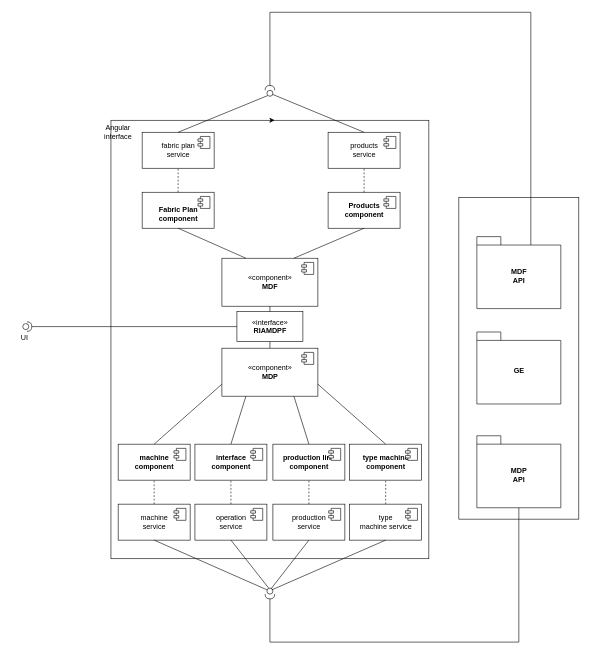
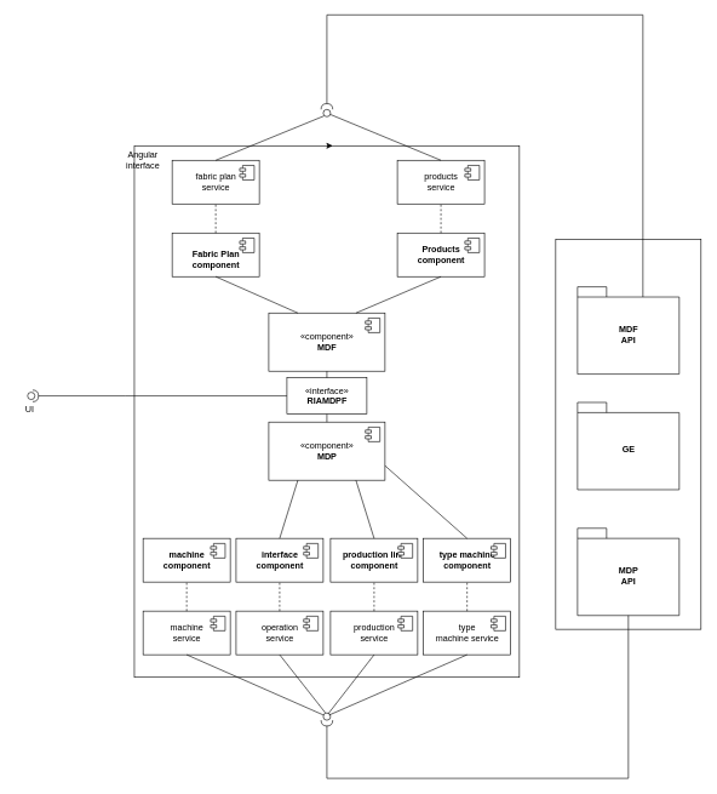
  <mxCell id="0" />
  <mxCell id="1" parent="0" />
  <mxCell id="2" value="" style="rounded=0;whiteSpace=wrap;html=1;" parent="1" vertex="1"><mxGeometry x="764" y="329" width="200" height="536" as="geometry" /></mxCell>
  <mxCell id="3" value="" style="html=1;" parent="1" vertex="1"><mxGeometry x="184" y="200" width="530" height="731" as="geometry" /></mxCell>
  <mxCell id="4" value="«interface»&lt;br&gt;&lt;b&gt;RIAMDPF&lt;/b&gt;" style="html=1;" parent="1" vertex="1"><mxGeometry x="394" y="519" width="110" height="50" as="geometry" /></mxCell>
  <mxCell id="5" value="«component»&lt;br&gt;&lt;b&gt;MDF&lt;/b&gt;" style="html=1;" parent="1" vertex="1"><mxGeometry x="369" y="430" width="160" height="80" as="geometry" /></mxCell>
  <mxCell id="6" value="" style="shape=component;jettyWidth=8;jettyHeight=4;" parent="5" vertex="1"><mxGeometry x="1" width="20" height="20" relative="1" as="geometry"><mxPoint x="-27" y="7" as="offset" /></mxGeometry></mxCell>
  <mxCell id="7" value="«component»&lt;br&gt;&lt;b&gt;MDP&lt;/b&gt;" style="html=1;" parent="1" vertex="1"><mxGeometry x="369" y="580" width="160" height="80" as="geometry" /></mxCell>
  <mxCell id="8" value="" style="shape=component;jettyWidth=8;jettyHeight=4;" parent="7" vertex="1"><mxGeometry x="1" width="20" height="20" relative="1" as="geometry"><mxPoint x="-27" y="7" as="offset" /></mxGeometry></mxCell>
  <mxCell id="9" value="&lt;b&gt;&lt;br&gt;Fabric Plan&lt;br&gt;component&lt;br&gt;&lt;/b&gt;" style="html=1;" parent="1" vertex="1"><mxGeometry x="236" y="320" width="120" height="60" as="geometry" /></mxCell>
  <mxCell id="10" value="" style="shape=component;jettyWidth=8;jettyHeight=4;" parent="9" vertex="1"><mxGeometry x="1" width="20" height="20" relative="1" as="geometry"><mxPoint x="-27" y="7" as="offset" /></mxGeometry></mxCell>
  <mxCell id="11" value="&lt;b&gt;Products&lt;br&gt;component&lt;br&gt;&lt;/b&gt;" style="html=1;" parent="1" vertex="1"><mxGeometry x="546" y="320" width="120" height="60" as="geometry" /></mxCell>
  <mxCell id="12" value="" style="shape=component;jettyWidth=8;jettyHeight=4;" parent="11" vertex="1"><mxGeometry x="1" width="20" height="20" relative="1" as="geometry"><mxPoint x="-27" y="7" as="offset" /></mxGeometry></mxCell>
  <mxCell id="13" value="&lt;b&gt;machine&lt;br&gt;component&lt;br&gt;&lt;/b&gt;" style="html=1;" parent="1" vertex="1"><mxGeometry x="196" y="740" width="120" height="60" as="geometry" /></mxCell>
  <mxCell id="14" value="" style="shape=component;jettyWidth=8;jettyHeight=4;" parent="13" vertex="1"><mxGeometry x="1" width="20" height="20" relative="1" as="geometry"><mxPoint x="-27" y="7" as="offset" /></mxGeometry></mxCell>
  <mxCell id="15" value="&lt;b&gt;interface&lt;br&gt;component&lt;br&gt;&lt;/b&gt;" style="html=1;" parent="1" vertex="1"><mxGeometry x="324" y="740" width="120" height="60" as="geometry" /></mxCell>
  <mxCell id="16" value="" style="shape=component;jettyWidth=8;jettyHeight=4;" parent="15" vertex="1"><mxGeometry x="1" width="20" height="20" relative="1" as="geometry"><mxPoint x="-27" y="7" as="offset" /></mxGeometry></mxCell>
  <mxCell id="17" value="&lt;b&gt;production line&lt;br&gt;component&lt;br&gt;&lt;/b&gt;" style="html=1;" parent="1" vertex="1"><mxGeometry x="454" y="740" width="120" height="60" as="geometry" /></mxCell>
  <mxCell id="18" value="" style="shape=component;jettyWidth=8;jettyHeight=4;" parent="17" vertex="1"><mxGeometry x="1" width="20" height="20" relative="1" as="geometry"><mxPoint x="-27" y="7" as="offset" /></mxGeometry></mxCell>
  <mxCell id="19" value="&lt;b&gt;type machine&lt;br&gt;component&lt;br&gt;&lt;/b&gt;" style="html=1;" parent="1" vertex="1"><mxGeometry x="582" y="740" width="120" height="60" as="geometry" /></mxCell>
  <mxCell id="20" value="" style="shape=component;jettyWidth=8;jettyHeight=4;" parent="19" vertex="1"><mxGeometry x="1" width="20" height="20" relative="1" as="geometry"><mxPoint x="-27" y="7" as="offset" /></mxGeometry></mxCell>
  <mxCell id="21" value="machine&lt;br&gt;service" style="html=1;" parent="1" vertex="1"><mxGeometry x="196" y="840" width="120" height="60" as="geometry" /></mxCell>
  <mxCell id="22" value="" style="shape=component;jettyWidth=8;jettyHeight=4;" parent="21" vertex="1"><mxGeometry x="1" width="20" height="20" relative="1" as="geometry"><mxPoint x="-27" y="7" as="offset" /></mxGeometry></mxCell>
  <mxCell id="23" value="operation&lt;br&gt;service" style="html=1;" parent="1" vertex="1"><mxGeometry x="324" y="840" width="120" height="60" as="geometry" /></mxCell>
  <mxCell id="24" value="" style="shape=component;jettyWidth=8;jettyHeight=4;" parent="23" vertex="1"><mxGeometry x="1" width="20" height="20" relative="1" as="geometry"><mxPoint x="-27" y="7" as="offset" /></mxGeometry></mxCell>
  <mxCell id="25" value="production&lt;br&gt;service" style="html=1;" parent="1" vertex="1"><mxGeometry x="454" y="840" width="120" height="60" as="geometry" /></mxCell>
  <mxCell id="26" value="" style="shape=component;jettyWidth=8;jettyHeight=4;" parent="25" vertex="1"><mxGeometry x="1" width="20" height="20" relative="1" as="geometry"><mxPoint x="-27" y="7" as="offset" /></mxGeometry></mxCell>
  <mxCell id="27" value="type&lt;br&gt;machine service" style="html=1;" parent="1" vertex="1"><mxGeometry x="582" y="840" width="120" height="60" as="geometry" /></mxCell>
  <mxCell id="28" value="" style="shape=component;jettyWidth=8;jettyHeight=4;" parent="27" vertex="1"><mxGeometry x="1" width="20" height="20" relative="1" as="geometry"><mxPoint x="-27" y="7" as="offset" /></mxGeometry></mxCell>
  <mxCell id="29" value="" style="endArrow=none;dashed=1;html=1;entryX=0.5;entryY=1;entryDx=0;entryDy=0;exitX=0.5;exitY=0;exitDx=0;exitDy=0;" parent="1" source="21" target="13" edge="1"><mxGeometry width="50" height="50" relative="1" as="geometry"><mxPoint x="166" y="670" as="sourcePoint" /><mxPoint x="216" y="620" as="targetPoint" /></mxGeometry></mxCell>
  <mxCell id="30" value="" style="endArrow=none;dashed=1;html=1;entryX=0.5;entryY=1;entryDx=0;entryDy=0;exitX=0.5;exitY=0;exitDx=0;exitDy=0;" parent="1" source="23" target="15" edge="1"><mxGeometry width="50" height="50" relative="1" as="geometry"><mxPoint x="246" y="850" as="sourcePoint" /><mxPoint x="246" y="810" as="targetPoint" /></mxGeometry></mxCell>
  <mxCell id="31" value="" style="endArrow=none;dashed=1;html=1;entryX=0.5;entryY=1;entryDx=0;entryDy=0;exitX=0.5;exitY=0;exitDx=0;exitDy=0;" parent="1" source="25" target="17" edge="1"><mxGeometry width="50" height="50" relative="1" as="geometry"><mxPoint x="256" y="860" as="sourcePoint" /><mxPoint x="256" y="820" as="targetPoint" /></mxGeometry></mxCell>
  <mxCell id="32" value="" style="endArrow=none;dashed=1;html=1;entryX=0.5;entryY=1;entryDx=0;entryDy=0;exitX=0.5;exitY=0;exitDx=0;exitDy=0;" parent="1" source="27" target="19" edge="1"><mxGeometry width="50" height="50" relative="1" as="geometry"><mxPoint x="266" y="870" as="sourcePoint" /><mxPoint x="266" y="830" as="targetPoint" /></mxGeometry></mxCell>
  <mxCell id="33" value="MDP&lt;br&gt;API" style="shape=folder;fontStyle=1;spacingTop=10;tabWidth=40;tabHeight=14;tabPosition=left;html=1;" parent="1" vertex="1"><mxGeometry x="794" y="726" width="140" height="120" as="geometry" /></mxCell>
  <mxCell id="34" value="" style="rounded=0;orthogonalLoop=1;jettySize=auto;html=1;endArrow=none;endFill=0;exitX=0.5;exitY=1;exitDx=0;exitDy=0;" parent="1" source="21" target="35" edge="1"><mxGeometry relative="1" as="geometry"><mxPoint x="294" y="985" as="sourcePoint" /></mxGeometry></mxCell>
  <mxCell id="35" value="" style="ellipse;whiteSpace=wrap;html=1;fontFamily=Helvetica;fontSize=12;fontColor=#000000;align=center;strokeColor=#000000;fillColor=#ffffff;points=[];aspect=fixed;resizable=0;" parent="1" vertex="1"><mxGeometry x="444" y="980" width="10" height="10" as="geometry" /></mxCell>
  <mxCell id="36" value="" style="rounded=0;orthogonalLoop=1;jettySize=auto;html=1;endArrow=halfCircle;endFill=0;endSize=6;strokeWidth=1;exitX=0.5;exitY=1;exitDx=0;exitDy=0;exitPerimeter=0;" parent="1" source="33" target="35" edge="1"><mxGeometry relative="1" as="geometry"><mxPoint x="590" y="1024" as="sourcePoint" /><mxPoint x="590" y="990" as="targetPoint" /><Array as="points"><mxPoint x="864" y="1070" /><mxPoint x="449" y="1070" /></Array></mxGeometry></mxCell>
  <mxCell id="37" value="" style="endArrow=none;html=1;exitX=0.5;exitY=1;exitDx=0;exitDy=0;entryX=0.3;entryY=0;entryDx=0;entryDy=0;entryPerimeter=0;" parent="1" source="23" target="35" edge="1"><mxGeometry width="50" height="50" relative="1" as="geometry"><mxPoint x="644" y="1010" as="sourcePoint" /><mxPoint x="694" y="960" as="targetPoint" /></mxGeometry></mxCell>
  <mxCell id="38" value="" style="endArrow=none;html=1;entryX=0.5;entryY=1;entryDx=0;entryDy=0;exitX=0.7;exitY=0.1;exitDx=0;exitDy=0;exitPerimeter=0;" parent="1" source="35" target="25" edge="1"><mxGeometry width="50" height="50" relative="1" as="geometry"><mxPoint x="644" y="1000" as="sourcePoint" /><mxPoint x="694" y="950" as="targetPoint" /></mxGeometry></mxCell>
  <mxCell id="39" value="" style="endArrow=none;html=1;entryX=0.5;entryY=1;entryDx=0;entryDy=0;exitX=0.8;exitY=0.3;exitDx=0;exitDy=0;exitPerimeter=0;" parent="1" source="35" target="27" edge="1"><mxGeometry width="50" height="50" relative="1" as="geometry"><mxPoint x="674" y="1000" as="sourcePoint" /><mxPoint x="724" y="950" as="targetPoint" /></mxGeometry></mxCell>
  <mxCell id="40" value="fabric plan&lt;br&gt;service" style="html=1;" parent="1" vertex="1"><mxGeometry x="236" y="220" width="120" height="60" as="geometry" /></mxCell>
  <mxCell id="41" value="" style="shape=component;jettyWidth=8;jettyHeight=4;" parent="40" vertex="1"><mxGeometry x="1" width="20" height="20" relative="1" as="geometry"><mxPoint x="-27" y="7" as="offset" /></mxGeometry></mxCell>
  <mxCell id="42" value="products&lt;br&gt;service" style="html=1;" parent="1" vertex="1"><mxGeometry x="546" y="220" width="120" height="60" as="geometry" /></mxCell>
  <mxCell id="43" value="" style="shape=component;jettyWidth=8;jettyHeight=4;" parent="42" vertex="1"><mxGeometry x="1" width="20" height="20" relative="1" as="geometry"><mxPoint x="-27" y="7" as="offset" /></mxGeometry></mxCell>
  <mxCell id="44" style="edgeStyle=orthogonalEdgeStyle;rounded=0;orthogonalLoop=1;jettySize=auto;html=1;exitX=0.5;exitY=0;exitDx=0;exitDy=0;entryX=0.515;entryY=0;entryDx=0;entryDy=0;entryPerimeter=0;" parent="1" source="3" target="3" edge="1"><mxGeometry relative="1" as="geometry" /></mxCell>
  <mxCell id="45" value="" style="endArrow=none;dashed=1;html=1;entryX=0.5;entryY=1;entryDx=0;entryDy=0;exitX=0.5;exitY=0;exitDx=0;exitDy=0;" parent="1" source="9" target="40" edge="1"><mxGeometry width="50" height="50" relative="1" as="geometry"><mxPoint x="186" y="360" as="sourcePoint" /><mxPoint x="236" y="310" as="targetPoint" /></mxGeometry></mxCell>
  <mxCell id="46" value="" style="endArrow=none;dashed=1;html=1;entryX=0.5;entryY=1;entryDx=0;entryDy=0;exitX=0.5;exitY=0;exitDx=0;exitDy=0;" parent="1" source="11" target="42" edge="1"><mxGeometry width="50" height="50" relative="1" as="geometry"><mxPoint x="436" y="370" as="sourcePoint" /><mxPoint x="486" y="320" as="targetPoint" /></mxGeometry></mxCell>
  <mxCell id="47" value="MDF&lt;br&gt;API" style="shape=folder;fontStyle=1;spacingTop=10;tabWidth=40;tabHeight=14;tabPosition=left;html=1;" parent="1" vertex="1"><mxGeometry x="794" y="394" width="140" height="120" as="geometry" /></mxCell>
  <mxCell id="48" value="" style="rounded=0;orthogonalLoop=1;jettySize=auto;html=1;endArrow=halfCircle;endFill=0;endSize=6;strokeWidth=1;exitX=0;exitY=0;exitDx=90;exitDy=14;exitPerimeter=0;" parent="1" source="47" target="49" edge="1"><mxGeometry relative="1" as="geometry"><mxPoint x="552" y="145" as="sourcePoint" /><mxPoint x="567" y="145" as="targetPoint" /><Array as="points"><mxPoint x="884" y="20" /><mxPoint x="449" y="20" /></Array></mxGeometry></mxCell>
  <mxCell id="49" value="" style="ellipse;whiteSpace=wrap;html=1;fontFamily=Helvetica;fontSize=12;fontColor=#000000;align=center;strokeColor=#000000;fillColor=#ffffff;points=[];aspect=fixed;resizable=0;" parent="1" vertex="1"><mxGeometry x="444" y="150" width="10" height="10" as="geometry" /></mxCell>
  <mxCell id="50" value="" style="endArrow=none;html=1;exitX=0.5;exitY=0;exitDx=0;exitDy=0;entryX=0.1;entryY=0.9;entryDx=0;entryDy=0;entryPerimeter=0;" parent="1" source="40" target="49" edge="1"><mxGeometry width="50" height="50" relative="1" as="geometry"><mxPoint x="256" y="220" as="sourcePoint" /><mxPoint x="306" y="170" as="targetPoint" /></mxGeometry></mxCell>
  <mxCell id="51" value="" style="endArrow=none;html=1;exitX=0.5;exitY=0;exitDx=0;exitDy=0;" parent="1" source="42" target="49" edge="1"><mxGeometry width="50" height="50" relative="1" as="geometry"><mxPoint x="556" y="210" as="sourcePoint" /><mxPoint x="606" y="160" as="targetPoint" /></mxGeometry></mxCell>
  <mxCell id="52" value="Angular&lt;br&gt;interface" style="text;html=1;strokeColor=none;fillColor=none;align=center;verticalAlign=middle;whiteSpace=wrap;rounded=0;" parent="1" vertex="1"><mxGeometry x="176" y="210" width="40" height="20" as="geometry" /></mxCell>
  <mxCell id="53" value="" style="endArrow=none;html=1;entryX=0.5;entryY=1;entryDx=0;entryDy=0;exitX=0.25;exitY=0;exitDx=0;exitDy=0;" parent="1" source="5" target="9" edge="1"><mxGeometry width="50" height="50" relative="1" as="geometry"><mxPoint x="286" y="480" as="sourcePoint" /><mxPoint x="336" y="430" as="targetPoint" /></mxGeometry></mxCell>
  <mxCell id="54" value="" style="endArrow=none;html=1;entryX=0.5;entryY=1;entryDx=0;entryDy=0;exitX=0.75;exitY=0;exitDx=0;exitDy=0;" parent="1" source="5" target="11" edge="1"><mxGeometry width="50" height="50" relative="1" as="geometry"><mxPoint x="576" y="470" as="sourcePoint" /><mxPoint x="626" y="420" as="targetPoint" /></mxGeometry></mxCell>
- <mxCell id="55" value="" style="endArrow=none;html=1;exitX=0.5;exitY=0;exitDx=0;exitDy=0;entryX=0;entryY=0.75;entryDx=0;entryDy=0;" parent="1" source="13" target="7" edge="1"><mxGeometry width="50" height="50" relative="1" as="geometry"><mxPoint x="246" y="710" as="sourcePoint" /><mxPoint x="296" y="660" as="targetPoint" /></mxGeometry></mxCell>
  <mxCell id="56" value="" style="endArrow=none;html=1;exitX=0.5;exitY=0;exitDx=0;exitDy=0;entryX=0.25;entryY=1;entryDx=0;entryDy=0;" parent="1" source="15" target="7" edge="1"><mxGeometry width="50" height="50" relative="1" as="geometry"><mxPoint x="616" y="690" as="sourcePoint" /><mxPoint x="666" y="640" as="targetPoint" /></mxGeometry></mxCell>
  <mxCell id="57" value="" style="endArrow=none;html=1;exitX=0.5;exitY=0;exitDx=0;exitDy=0;entryX=0.75;entryY=1;entryDx=0;entryDy=0;" parent="1" source="17" target="7" edge="1"><mxGeometry width="50" height="50" relative="1" as="geometry"><mxPoint x="616" y="680" as="sourcePoint" /><mxPoint x="666" y="630" as="targetPoint" /></mxGeometry></mxCell>
  <mxCell id="58" value="" style="endArrow=none;html=1;exitX=0.5;exitY=0;exitDx=0;exitDy=0;entryX=1;entryY=0.75;entryDx=0;entryDy=0;" parent="1" source="19" target="7" edge="1"><mxGeometry width="50" height="50" relative="1" as="geometry"><mxPoint x="596" y="700" as="sourcePoint" /><mxPoint x="646" y="650" as="targetPoint" /></mxGeometry></mxCell>
  <mxCell id="59" value="" style="endArrow=none;html=1;entryX=0.5;entryY=1;entryDx=0;entryDy=0;exitX=0.5;exitY=0;exitDx=0;exitDy=0;" parent="1" source="4" target="5" edge="1"><mxGeometry width="50" height="50" relative="1" as="geometry"><mxPoint x="286" y="590" as="sourcePoint" /><mxPoint x="336" y="540" as="targetPoint" /></mxGeometry></mxCell>
  <mxCell id="60" value="" style="endArrow=none;html=1;entryX=0.5;entryY=1;entryDx=0;entryDy=0;exitX=0.5;exitY=0;exitDx=0;exitDy=0;" parent="1" source="7" target="4" edge="1"><mxGeometry width="50" height="50" relative="1" as="geometry"><mxPoint x="256" y="590" as="sourcePoint" /><mxPoint x="306" y="540" as="targetPoint" /></mxGeometry></mxCell>
  <mxCell id="61" value="" style="rounded=0;orthogonalLoop=1;jettySize=auto;html=1;endArrow=halfCircle;endFill=0;endSize=6;strokeWidth=1;exitX=0;exitY=0.5;exitDx=0;exitDy=0;" parent="1" source="4" edge="1"><mxGeometry relative="1" as="geometry"><mxPoint x="84" y="560" as="sourcePoint" /><Array as="points"><mxPoint x="171" y="544" /></Array><mxPoint x="44" y="544" as="targetPoint" /></mxGeometry></mxCell>
  <mxCell id="62" value="" style="ellipse;whiteSpace=wrap;html=1;fontFamily=Helvetica;fontSize=12;fontColor=#000000;align=center;strokeColor=#000000;fillColor=#ffffff;points=[];aspect=fixed;resizable=0;" parent="1" vertex="1"><mxGeometry x="37" y="539" width="10" height="10" as="geometry" /></mxCell>
  <mxCell id="63" value="UI" style="text;html=1;strokeColor=none;fillColor=none;align=center;verticalAlign=middle;whiteSpace=wrap;rounded=0;" parent="1" vertex="1"><mxGeometry x="20" y="553" width="40" height="20" as="geometry" /></mxCell>
  <mxCell id="64" value="GE" style="shape=folder;fontStyle=1;spacingTop=10;tabWidth=40;tabHeight=14;tabPosition=left;html=1;" vertex="1" parent="1"><mxGeometry x="794" y="553" width="140" height="120" as="geometry" /></mxCell>
